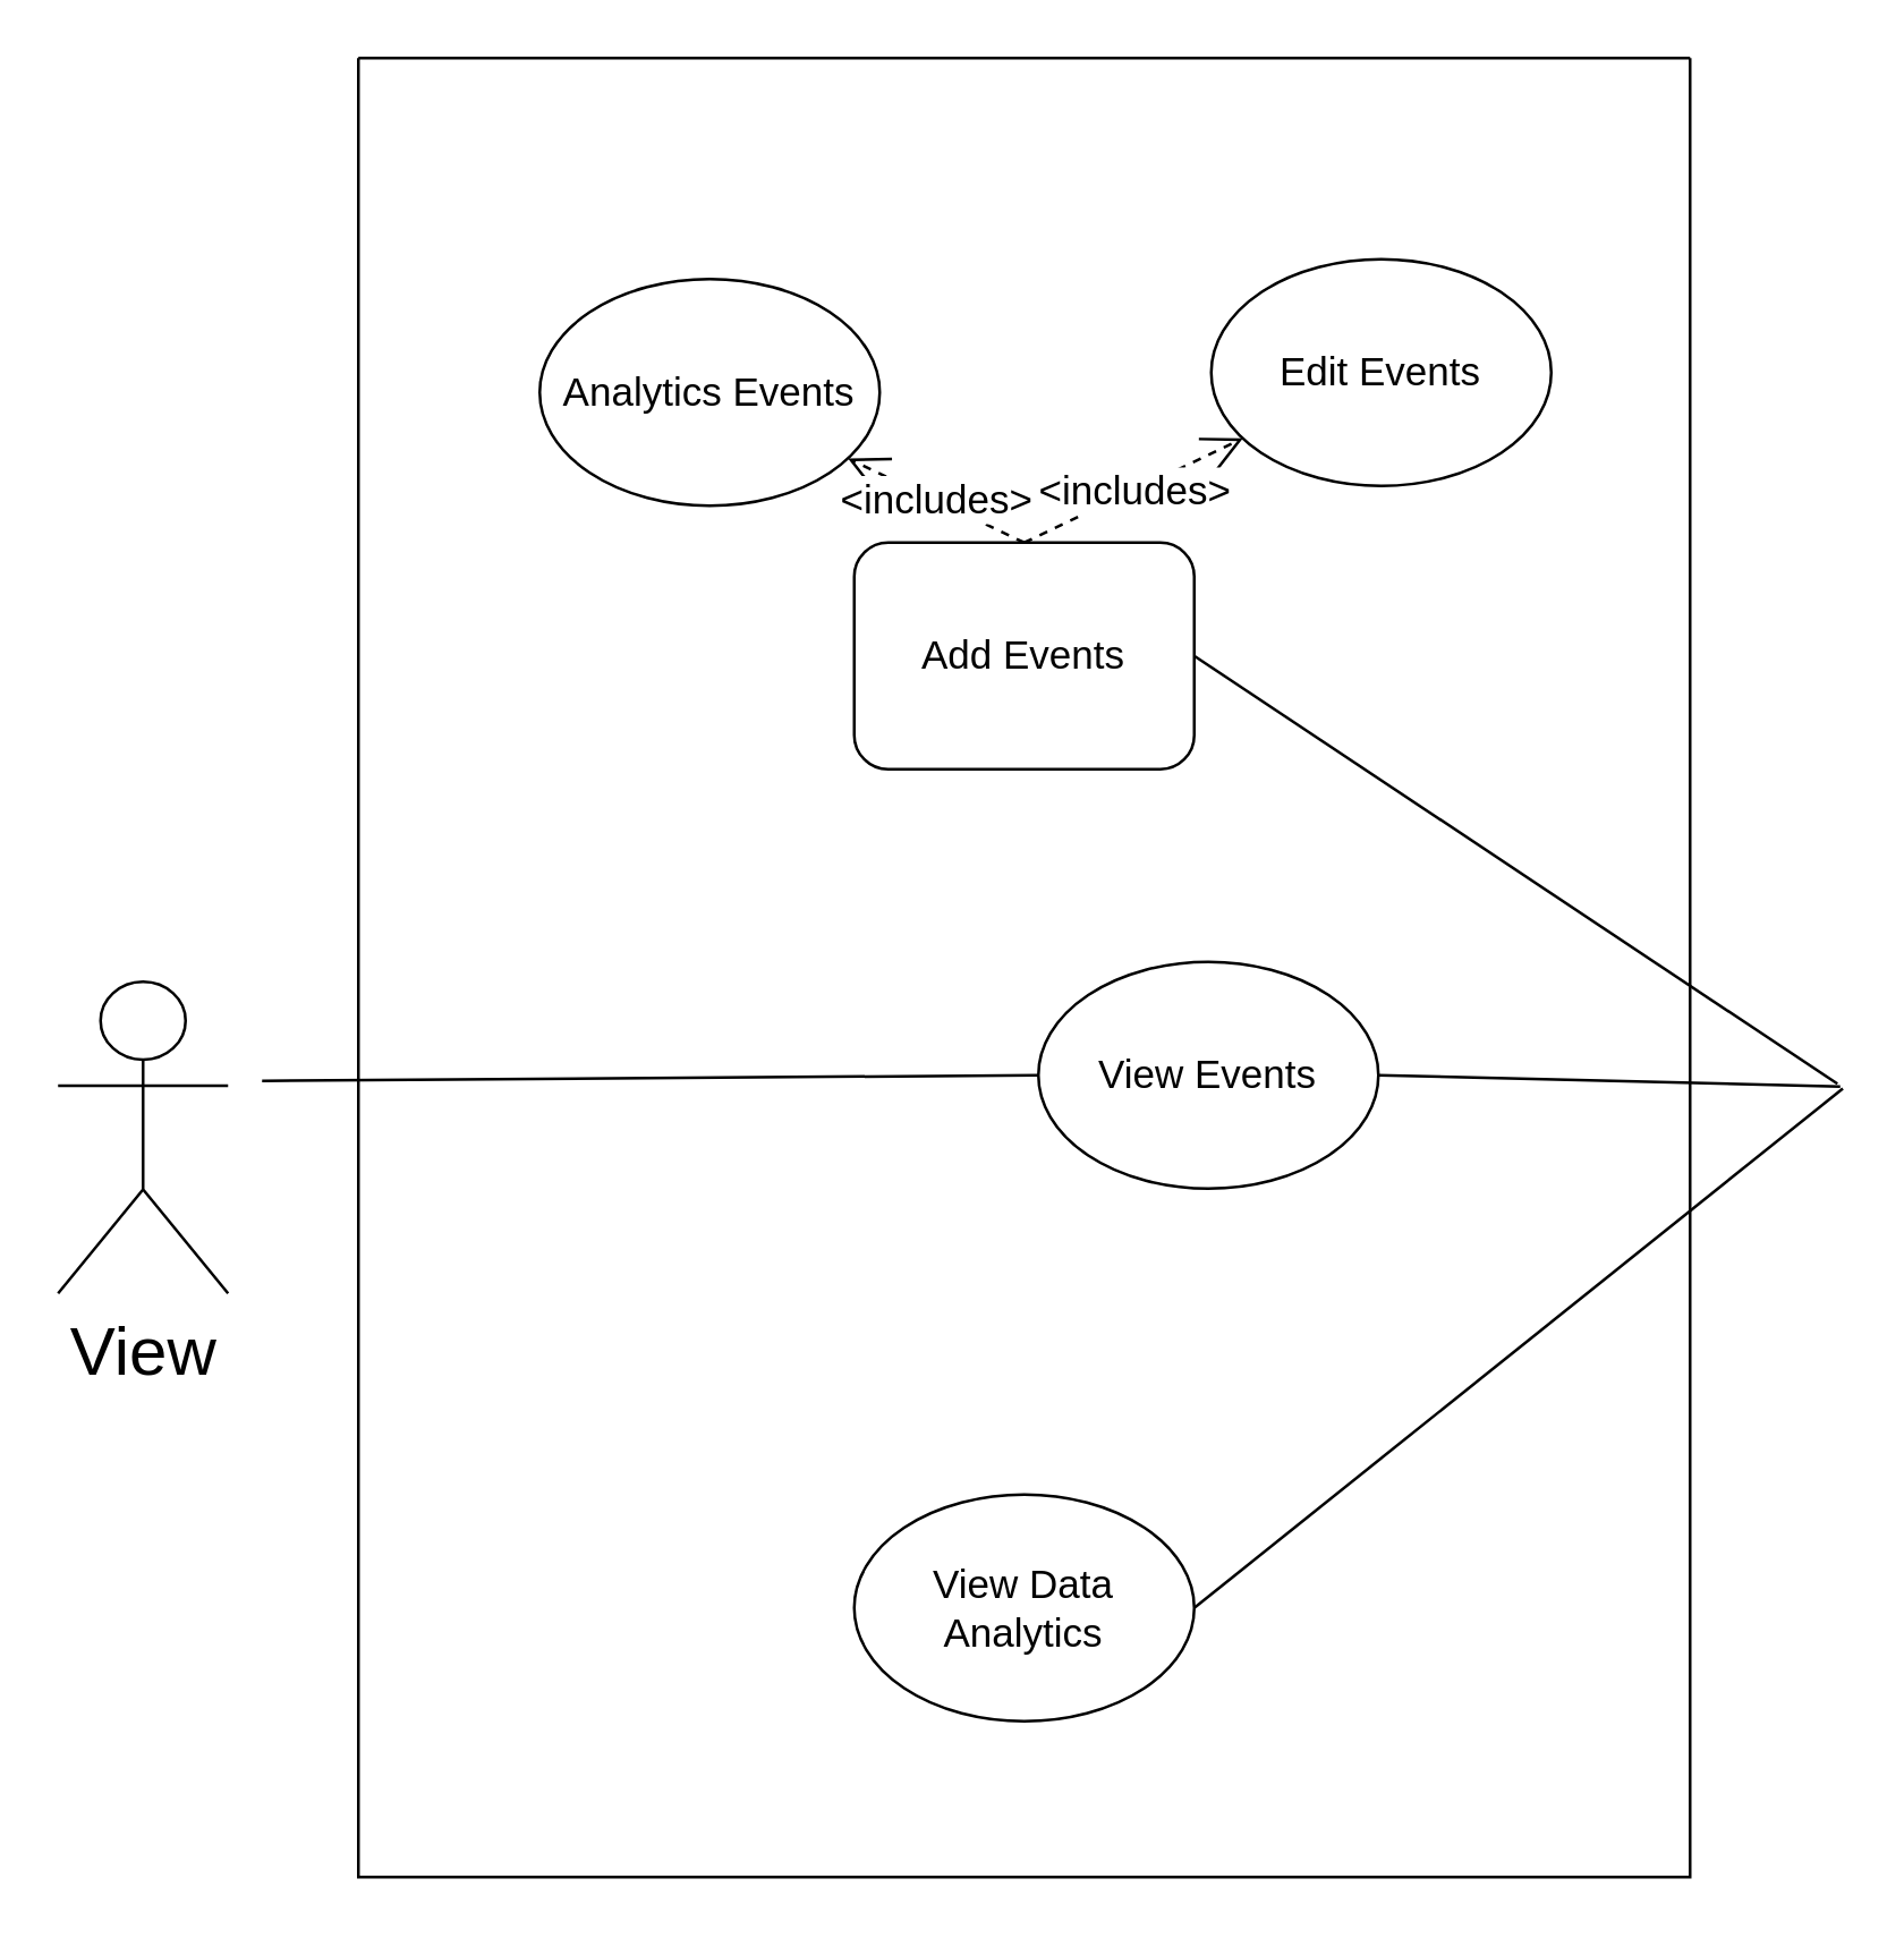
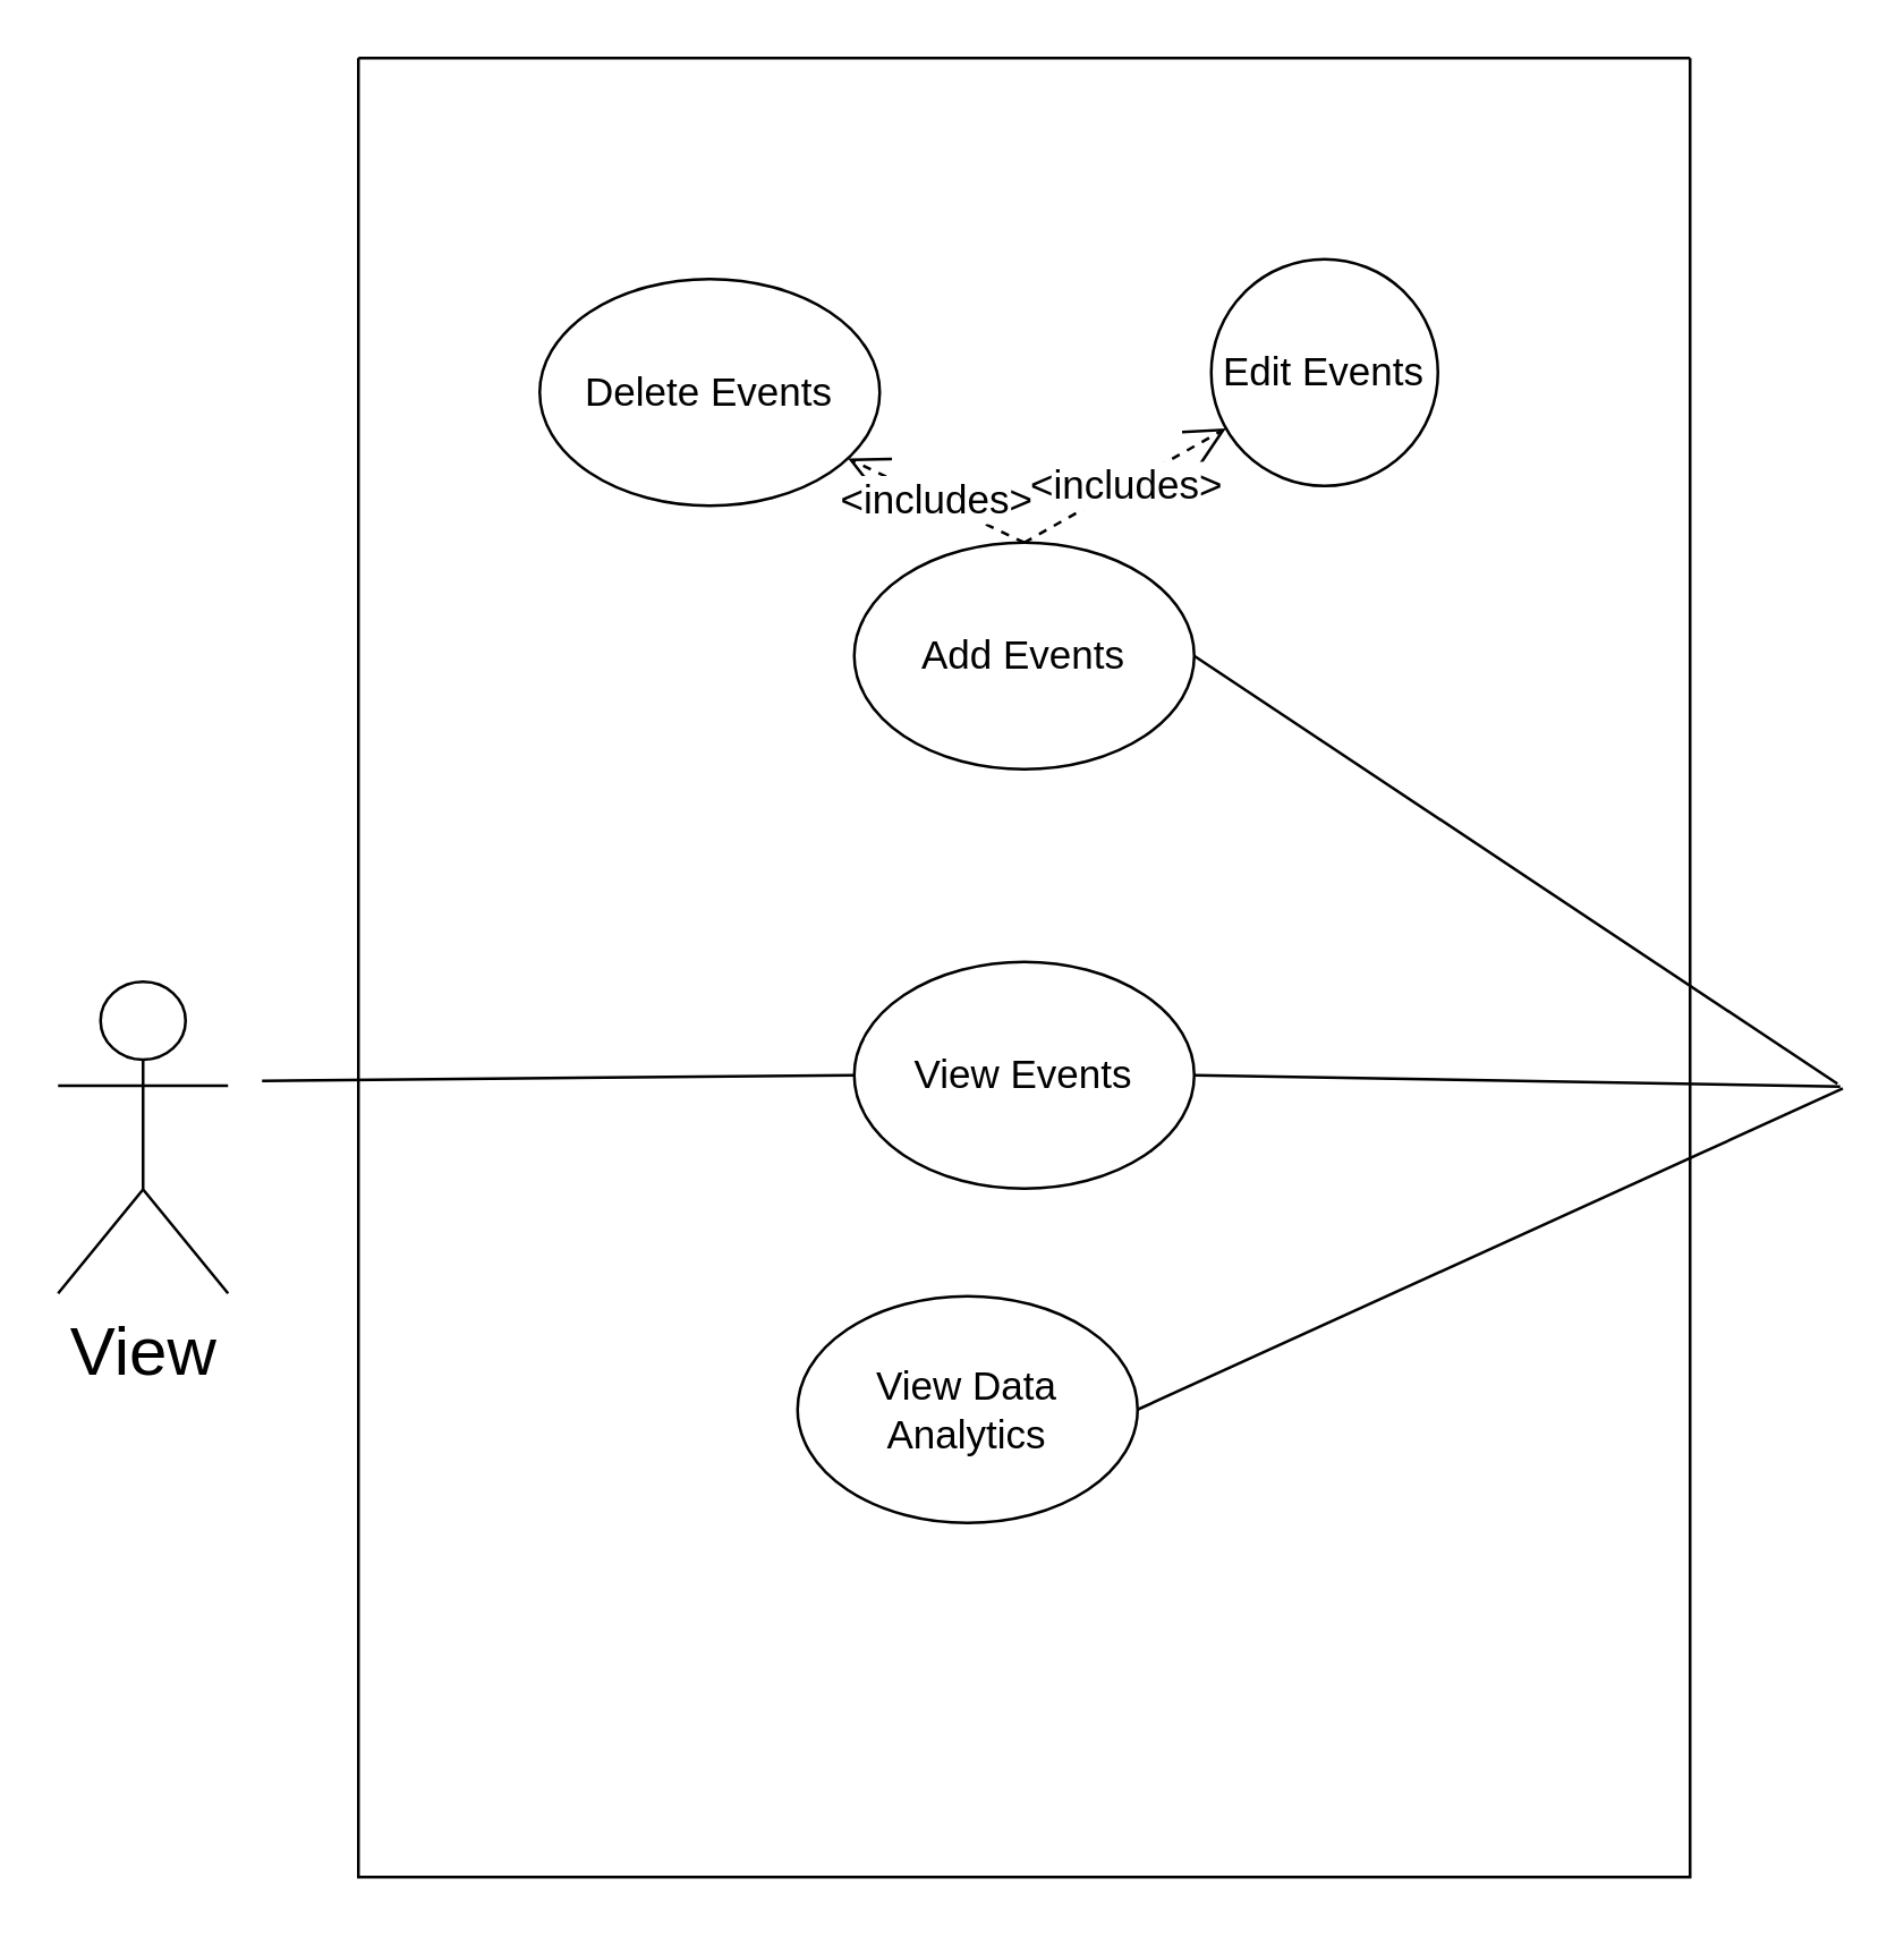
  <mxCell id="0" />
  <mxCell id="1" parent="0" />
  <mxCell id="2" value="&lt;font style=&quot;font-size: 24px;&quot;&gt;View&lt;/font&gt;" style="shape=umlActor;verticalLabelPosition=bottom;verticalAlign=top;html=1;outlineConnect=0;" vertex="1" parent="1"><mxGeometry x="20" y="346" width="60" height="110" as="geometry" /></mxCell>
  <mxCell id="3" value="" style="swimlane;startSize=0;" vertex="1" parent="1"><mxGeometry x="126" y="20" width="470" height="642" as="geometry"><mxRectangle x="250" y="170" width="50" height="40" as="alternateBounds" /></mxGeometry></mxCell>
- <mxCell id="4" value="View Events" style="ellipse;whiteSpace=wrap;html=1;fontFamily=Helvetica;fontSize=14;fontColor=default;" vertex="1" parent="3"><mxGeometry x="240" y="319" width="120" height="80" as="geometry" /></mxCell>
- <mxCell id="5" value="Edit Events" style="ellipse;whiteSpace=wrap;html=1;fontFamily=Helvetica;fontSize=14;fontColor=default;" vertex="1" parent="3"><mxGeometry x="301" y="71" width="120" height="80" as="geometry" /></mxCell>
- <mxCell id="6" value="Analytics Events" style="ellipse;whiteSpace=wrap;html=1;fontFamily=Helvetica;fontSize=14;fontColor=default;" vertex="1" parent="3"><mxGeometry x="64" y="78" width="120" height="80" as="geometry" /></mxCell>
- <mxCell id="7" value="Add Events" style="whiteSpace=wrap;html=1;fontFamily=Helvetica;fontSize=14;fontColor=default;rounded=1;" vertex="1" parent="3"><mxGeometry x="175" y="171" width="120" height="80" as="geometry" /></mxCell>
- <mxCell id="8" value="View Data Analytics" style="ellipse;whiteSpace=wrap;html=1;fontFamily=Helvetica;fontSize=14;fontColor=default;" vertex="1" parent="3"><mxGeometry x="175" y="507" width="120" height="80" as="geometry" /></mxCell>
+ <mxCell id="4" value="View Events" style="ellipse;whiteSpace=wrap;html=1;fontFamily=Helvetica;fontSize=14;fontColor=default;" vertex="1" parent="3"><mxGeometry x="175" y="319" width="120" height="80" as="geometry" /></mxCell>
+ <mxCell id="5" value="Edit Events" style="ellipse;whiteSpace=wrap;html=1;fontFamily=Helvetica;fontSize=14;fontColor=default;" vertex="1" parent="3"><mxGeometry x="301" y="71" width="80" height="80" as="geometry" /></mxCell>
+ <mxCell id="6" value="Delete Events" style="ellipse;whiteSpace=wrap;html=1;fontFamily=Helvetica;fontSize=14;fontColor=default;" vertex="1" parent="3"><mxGeometry x="64" y="78" width="120" height="80" as="geometry" /></mxCell>
+ <mxCell id="7" value="Add Events" style="ellipse;whiteSpace=wrap;html=1;fontFamily=Helvetica;fontSize=14;fontColor=default;" vertex="1" parent="3"><mxGeometry x="175" y="171" width="120" height="80" as="geometry" /></mxCell>
+ <mxCell id="8" value="View Data Analytics" style="ellipse;whiteSpace=wrap;html=1;fontFamily=Helvetica;fontSize=14;fontColor=default;" vertex="1" parent="3"><mxGeometry x="155" y="437" width="120" height="80" as="geometry" /></mxCell>
  <mxCell id="9" value="&amp;lt;includes&amp;gt;" style="endArrow=open;endSize=12;dashed=1;html=1;rounded=0;labelBackgroundColor=default;strokeColor=default;fontFamily=Helvetica;fontSize=14;fontColor=default;shape=connector;exitX=0.5;exitY=0;exitDx=0;exitDy=0;" edge="1" parent="3" source="7" target="6"><mxGeometry width="160" relative="1" as="geometry"><mxPoint x="152" y="261" as="sourcePoint" /><mxPoint x="312" y="261" as="targetPoint" /></mxGeometry></mxCell>
  <mxCell id="10" value="&amp;lt;includes&amp;gt;" style="endArrow=open;endSize=12;dashed=1;html=1;rounded=0;labelBackgroundColor=default;strokeColor=default;fontFamily=Helvetica;fontSize=14;fontColor=default;shape=connector;exitX=0.5;exitY=0;exitDx=0;exitDy=0;" edge="1" parent="3" source="7" target="5"><mxGeometry width="160" relative="1" as="geometry"><mxPoint x="245" y="181" as="sourcePoint" /><mxPoint x="182.865" y="151.211" as="targetPoint" /></mxGeometry></mxCell>
  <mxCell id="11" style="edgeStyle=none;shape=connector;rounded=0;orthogonalLoop=1;jettySize=auto;html=1;exitX=0;exitY=0.5;exitDx=0;exitDy=0;labelBackgroundColor=default;strokeColor=default;fontFamily=Helvetica;fontSize=14;fontColor=default;endArrow=none;" edge="1" parent="1" source="4"><mxGeometry relative="1" as="geometry"><mxPoint x="92" y="381" as="targetPoint" /></mxGeometry></mxCell>
  <mxCell id="12" style="edgeStyle=none;shape=connector;rounded=0;orthogonalLoop=1;jettySize=auto;html=1;exitX=1;exitY=0.5;exitDx=0;exitDy=0;labelBackgroundColor=default;strokeColor=default;fontFamily=Helvetica;fontSize=14;fontColor=default;endArrow=none;" edge="1" parent="1" source="4"><mxGeometry relative="1" as="geometry"><mxPoint x="649" y="383" as="targetPoint" /></mxGeometry></mxCell>
  <mxCell id="13" style="edgeStyle=none;shape=connector;rounded=0;orthogonalLoop=1;jettySize=auto;html=1;exitX=1;exitY=0.5;exitDx=0;exitDy=0;labelBackgroundColor=default;strokeColor=default;fontFamily=Helvetica;fontSize=14;fontColor=default;endArrow=none;" edge="1" parent="1" source="7"><mxGeometry relative="1" as="geometry"><mxPoint x="648" y="382" as="targetPoint" /></mxGeometry></mxCell>
  <mxCell id="14" style="edgeStyle=none;shape=connector;rounded=0;orthogonalLoop=1;jettySize=auto;html=1;exitX=1;exitY=0.5;exitDx=0;exitDy=0;labelBackgroundColor=default;strokeColor=default;fontFamily=Helvetica;fontSize=14;fontColor=default;endArrow=none;" edge="1" parent="1" source="8"><mxGeometry relative="1" as="geometry"><mxPoint x="649.923" y="383.692" as="targetPoint" /></mxGeometry></mxCell>
